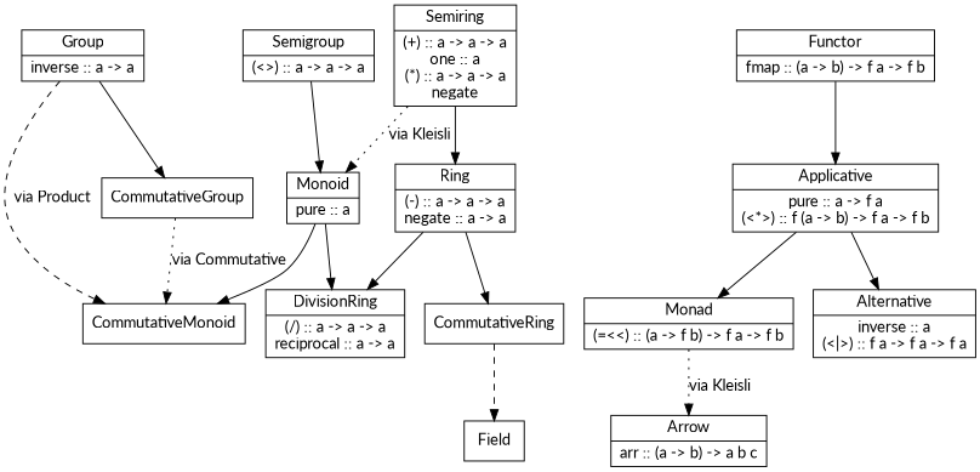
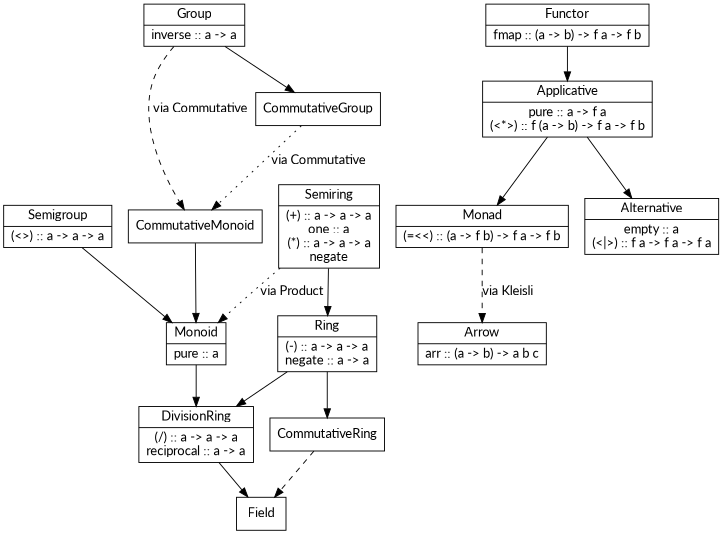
  digraph {
    fontname=Lato
    node [fontname=Lato shape=record]
    edge [fontname=Lato]
    n1 [label="{Semigroup | (\<\>) :: a -\> a -\> a}"]
    n2 [label="{Monoid | pure :: a}"]
    n3 [label="{CommutativeMonoid}"]
    n4 [label="{DivisionRing | (/) :: a -\> a -\> a\nreciprocal :: a -\> a}"]
    n5 [label="{Group | inverse :: a -\> a}"]
    n6 [label="{CommutativeGroup}"]
    n7 [label="{Semiring | (+) :: a -\> a -\> a\none :: a\n(*) :: a -\> a -\> a\nnegate}"]
    n8 [label="{Ring | (-) :: a -\> a -\> a\nnegate :: a -\> a}"]
    n9 [label="{CommutativeRing}"]
    n10 [label="{Field}"]
    n11 [label="{Functor | fmap :: (a -\> b) -\> f a -\> f b}"]
    n12 [label="{Applicative | pure :: a -\> f a\n(\<*\>) :: f (a -\> b) -\> f a -\> f b}"]
    n13 [label="{Monad | (=\<\<) :: (a -\> f b) -\> f a -\> f b}"]
-   n14 [label="{Alternative | inverse :: a\n(\<\|\>) :: f a -\> f a -\> f a}"]
+   n14 [label="{Alternative | empty :: a\n(\<\|\>) :: f a -\> f a -\> f a}"]
    n15 [label="{Arrow | arr :: (a -\> b) -\> a b c}"]
    n1 -> n2
-   n2 -> n3
+   n3 -> n2
    n2 -> n4
-   n5 -> n3 [label="via Product" style=dashed]
+   n4 -> n10
+   n5 -> n3 [label="via Commutative" style=dashed]
    n5 -> n6
    n6 -> n3 [label="via Commutative" style=dotted]
-   n7 -> n2 [label="via Kleisli" style=dotted]
+   n7 -> n2 [label="via Product" style=dotted]
    n7 -> n8
    n8 -> n4
    n8 -> n9
    n9 -> n10 [style=dashed]
    n11 -> n12
    n12 -> n13
    n12 -> n14
-   n13 -> n15 [label="via Kleisli" style=dotted]
+   n13 -> n15 [label="via Kleisli" style=dashed]
  }
